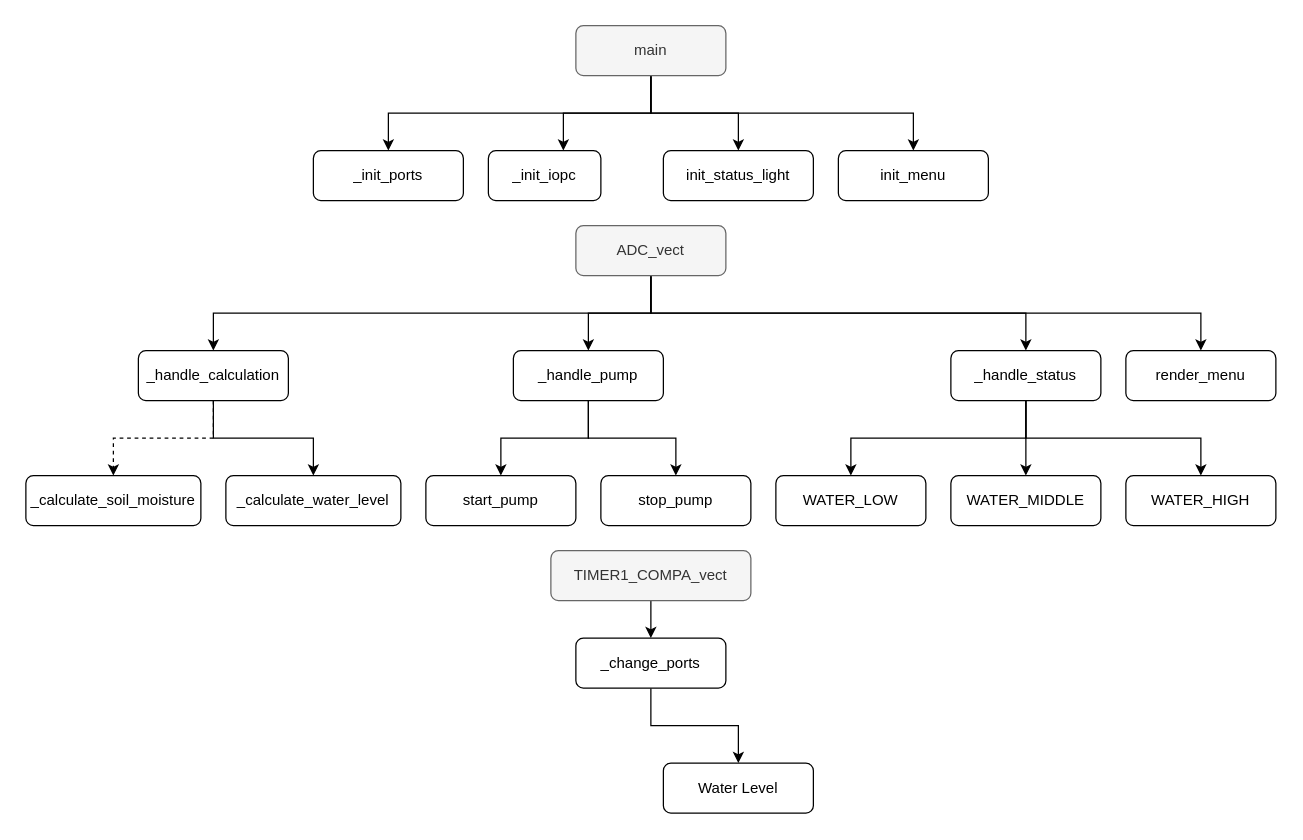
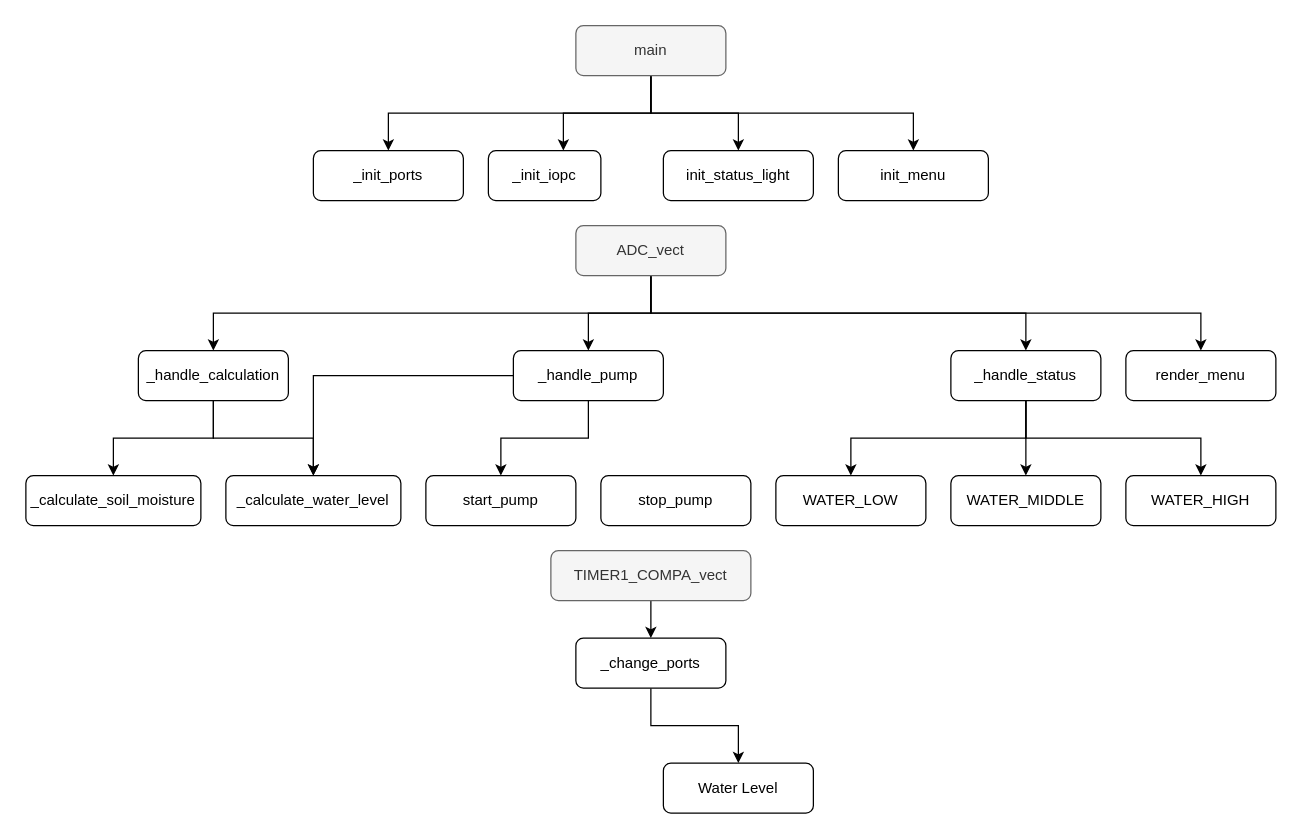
  <mxCell id="0" />
  <mxCell id="1" parent="0" />
  <mxCell id="2" value="" style="edgeStyle=orthogonalEdgeStyle;rounded=0;orthogonalLoop=1;jettySize=auto;html=1;" edge="1" parent="1" source="6" target="7"><mxGeometry relative="1" as="geometry"><Array as="points"><mxPoint x="520" y="90" /><mxPoint x="310" y="90" /></Array></mxGeometry></mxCell>
  <mxCell id="3" value="" style="edgeStyle=orthogonalEdgeStyle;rounded=0;orthogonalLoop=1;jettySize=auto;html=1;" edge="1" parent="1" source="6" target="8"><mxGeometry relative="1" as="geometry"><Array as="points"><mxPoint x="520" y="90" /><mxPoint x="450" y="90" /></Array></mxGeometry></mxCell>
  <mxCell id="4" value="" style="edgeStyle=orthogonalEdgeStyle;rounded=0;orthogonalLoop=1;jettySize=auto;html=1;" edge="1" parent="1" source="6" target="9"><mxGeometry relative="1" as="geometry"><Array as="points"><mxPoint x="520" y="90" /><mxPoint x="590" y="90" /></Array></mxGeometry></mxCell>
  <mxCell id="5" value="" style="edgeStyle=orthogonalEdgeStyle;rounded=0;orthogonalLoop=1;jettySize=auto;html=1;" edge="1" parent="1" source="6" target="10"><mxGeometry relative="1" as="geometry"><Array as="points"><mxPoint x="520" y="90" /><mxPoint x="730" y="90" /></Array></mxGeometry></mxCell>
  <mxCell id="6" value="main" style="rounded=1;whiteSpace=wrap;html=1;fillColor=#f5f5f5;strokeColor=#666666;fontColor=#333333;" vertex="1" parent="1"><mxGeometry x="460" y="20" width="120" height="40" as="geometry" /></mxCell>
  <mxCell id="7" value="_init_ports" style="rounded=1;whiteSpace=wrap;html=1;" vertex="1" parent="1"><mxGeometry x="250" y="120" width="120" height="40" as="geometry" /></mxCell>
  <mxCell id="8" value="_init_iopc" style="rounded=1;whiteSpace=wrap;html=1;" vertex="1" parent="1"><mxGeometry x="390" y="120" width="90" height="40" as="geometry" /></mxCell>
  <mxCell id="9" value="init_status_light" style="rounded=1;whiteSpace=wrap;html=1;" vertex="1" parent="1"><mxGeometry x="530" y="120" width="120" height="40" as="geometry" /></mxCell>
  <mxCell id="10" value="init_menu" style="rounded=1;whiteSpace=wrap;html=1;" vertex="1" parent="1"><mxGeometry x="670" y="120" width="120" height="40" as="geometry" /></mxCell>
  <mxCell id="11" style="edgeStyle=orthogonalEdgeStyle;rounded=0;orthogonalLoop=1;jettySize=auto;html=1;exitX=0.5;exitY=1;exitDx=0;exitDy=0;entryX=0.5;entryY=0;entryDx=0;entryDy=0;" edge="1" parent="1" source="15" target="20"><mxGeometry relative="1" as="geometry" /></mxCell>
  <mxCell id="12" style="edgeStyle=orthogonalEdgeStyle;rounded=0;orthogonalLoop=1;jettySize=auto;html=1;exitX=0.5;exitY=1;exitDx=0;exitDy=0;" edge="1" parent="1" source="15" target="23"><mxGeometry relative="1" as="geometry" /></mxCell>
  <mxCell id="13" style="edgeStyle=orthogonalEdgeStyle;rounded=0;orthogonalLoop=1;jettySize=auto;html=1;exitX=0.5;exitY=1;exitDx=0;exitDy=0;entryX=0.5;entryY=0;entryDx=0;entryDy=0;" edge="1" parent="1" source="15" target="28"><mxGeometry relative="1" as="geometry" /></mxCell>
  <mxCell id="14" style="edgeStyle=orthogonalEdgeStyle;rounded=0;orthogonalLoop=1;jettySize=auto;html=1;exitX=0.5;exitY=1;exitDx=0;exitDy=0;entryX=0.5;entryY=0;entryDx=0;entryDy=0;" edge="1" parent="1" source="15" target="27"><mxGeometry relative="1" as="geometry" /></mxCell>
  <mxCell id="15" value="ADC_vect" style="rounded=1;whiteSpace=wrap;html=1;fillColor=#f5f5f5;strokeColor=#666666;fontColor=#333333;" vertex="1" parent="1"><mxGeometry x="460" y="180" width="120" height="40" as="geometry" /></mxCell>
  <mxCell id="16" style="edgeStyle=orthogonalEdgeStyle;rounded=0;orthogonalLoop=1;jettySize=auto;html=1;exitX=0.5;exitY=1;exitDx=0;exitDy=0;entryX=0.5;entryY=0;entryDx=0;entryDy=0;" edge="1" parent="1" source="17" target="37"><mxGeometry relative="1" as="geometry" /></mxCell>
  <mxCell id="17" value="TIMER1_COMPA_vect" style="rounded=1;whiteSpace=wrap;html=1;fillColor=#f5f5f5;strokeColor=#666666;fontColor=#333333;" vertex="1" parent="1"><mxGeometry x="440" y="440" width="160" height="40" as="geometry" /></mxCell>
- <mxCell id="18" value="" style="edgeStyle=orthogonalEdgeStyle;rounded=0;orthogonalLoop=1;jettySize=auto;html=1;dashed=1;" edge="1" parent="1" source="20" target="29"><mxGeometry relative="1" as="geometry" /></mxCell>
+ <mxCell id="18" value="" style="edgeStyle=orthogonalEdgeStyle;rounded=0;orthogonalLoop=1;jettySize=auto;html=1;" edge="1" parent="1" source="20" target="29"><mxGeometry relative="1" as="geometry" /></mxCell>
  <mxCell id="19" style="edgeStyle=orthogonalEdgeStyle;rounded=0;orthogonalLoop=1;jettySize=auto;html=1;exitX=0.5;exitY=1;exitDx=0;exitDy=0;entryX=0.5;entryY=0;entryDx=0;entryDy=0;" edge="1" parent="1" source="20" target="30"><mxGeometry relative="1" as="geometry" /></mxCell>
  <mxCell id="20" value="_handle_calculation" style="rounded=1;whiteSpace=wrap;html=1;" vertex="1" parent="1"><mxGeometry x="110" y="280" width="120" height="40" as="geometry" /></mxCell>
- <mxCell id="21" value="" style="edgeStyle=orthogonalEdgeStyle;rounded=0;orthogonalLoop=1;jettySize=auto;html=1;" edge="1" parent="1" source="23" target="31"><mxGeometry relative="1" as="geometry" /></mxCell>
+ <mxCell id="21" value="" style="edgeStyle=orthogonalEdgeStyle;rounded=0;orthogonalLoop=1;jettySize=auto;html=1;" edge="1" parent="1" source="23" target="30"><mxGeometry relative="1" as="geometry" /></mxCell>
  <mxCell id="22" style="edgeStyle=orthogonalEdgeStyle;rounded=0;orthogonalLoop=1;jettySize=auto;html=1;exitX=0.5;exitY=1;exitDx=0;exitDy=0;entryX=0.5;entryY=0;entryDx=0;entryDy=0;" edge="1" parent="1" source="23" target="32"><mxGeometry relative="1" as="geometry" /></mxCell>
  <mxCell id="23" value="_handle_pump" style="rounded=1;whiteSpace=wrap;html=1;" vertex="1" parent="1"><mxGeometry x="410" y="280" width="120" height="40" as="geometry" /></mxCell>
  <mxCell id="24" value="" style="edgeStyle=orthogonalEdgeStyle;rounded=0;orthogonalLoop=1;jettySize=auto;html=1;" edge="1" parent="1" source="27" target="33"><mxGeometry relative="1" as="geometry"><Array as="points"><mxPoint x="820" y="350" /><mxPoint x="680" y="350" /></Array></mxGeometry></mxCell>
  <mxCell id="25" style="edgeStyle=orthogonalEdgeStyle;rounded=0;orthogonalLoop=1;jettySize=auto;html=1;exitX=0.5;exitY=1;exitDx=0;exitDy=0;entryX=0.5;entryY=0;entryDx=0;entryDy=0;" edge="1" parent="1" source="27" target="34"><mxGeometry relative="1" as="geometry" /></mxCell>
  <mxCell id="26" style="edgeStyle=orthogonalEdgeStyle;rounded=0;orthogonalLoop=1;jettySize=auto;html=1;exitX=0.5;exitY=1;exitDx=0;exitDy=0;entryX=0.5;entryY=0;entryDx=0;entryDy=0;" edge="1" parent="1" source="27" target="35"><mxGeometry relative="1" as="geometry" /></mxCell>
  <mxCell id="27" value="_handle_status" style="rounded=1;whiteSpace=wrap;html=1;" vertex="1" parent="1"><mxGeometry x="760" y="280" width="120" height="40" as="geometry" /></mxCell>
  <mxCell id="28" value="render_menu" style="rounded=1;whiteSpace=wrap;html=1;" vertex="1" parent="1"><mxGeometry x="900" y="280" width="120" height="40" as="geometry" /></mxCell>
  <mxCell id="29" value="_calculate_soil_moisture" style="rounded=1;whiteSpace=wrap;html=1;" vertex="1" parent="1"><mxGeometry x="20" y="380" width="140" height="40" as="geometry" /></mxCell>
  <mxCell id="30" value="_calculate_water_level" style="rounded=1;whiteSpace=wrap;html=1;" vertex="1" parent="1"><mxGeometry x="180" y="380" width="140" height="40" as="geometry" /></mxCell>
  <mxCell id="31" value="stop_pump" style="rounded=1;whiteSpace=wrap;html=1;" vertex="1" parent="1"><mxGeometry x="480" y="380" width="120" height="40" as="geometry" /></mxCell>
  <mxCell id="32" value="start_pump" style="rounded=1;whiteSpace=wrap;html=1;" vertex="1" parent="1"><mxGeometry x="340" y="380" width="120" height="40" as="geometry" /></mxCell>
  <mxCell id="33" value="WATER_LOW" style="rounded=1;whiteSpace=wrap;html=1;" vertex="1" parent="1"><mxGeometry x="620" y="380" width="120" height="40" as="geometry" /></mxCell>
  <mxCell id="34" value="WATER_MIDDLE" style="rounded=1;whiteSpace=wrap;html=1;" vertex="1" parent="1"><mxGeometry x="760" y="380" width="120" height="40" as="geometry" /></mxCell>
  <mxCell id="35" value="WATER_HIGH" style="rounded=1;whiteSpace=wrap;html=1;" vertex="1" parent="1"><mxGeometry x="900" y="380" width="120" height="40" as="geometry" /></mxCell>
  <mxCell id="36" value="" style="edgeStyle=orthogonalEdgeStyle;rounded=0;orthogonalLoop=1;jettySize=auto;html=1;" edge="1" parent="1" source="37" target="38"><mxGeometry relative="1" as="geometry" /></mxCell>
  <mxCell id="37" value="_change_ports" style="rounded=1;whiteSpace=wrap;html=1;" vertex="1" parent="1"><mxGeometry x="460" y="510" width="120" height="40" as="geometry" /></mxCell>
  <mxCell id="38" value="Water Level" style="rounded=1;whiteSpace=wrap;html=1;" vertex="1" parent="1"><mxGeometry x="530" y="610" width="120" height="40" as="geometry" /></mxCell>
